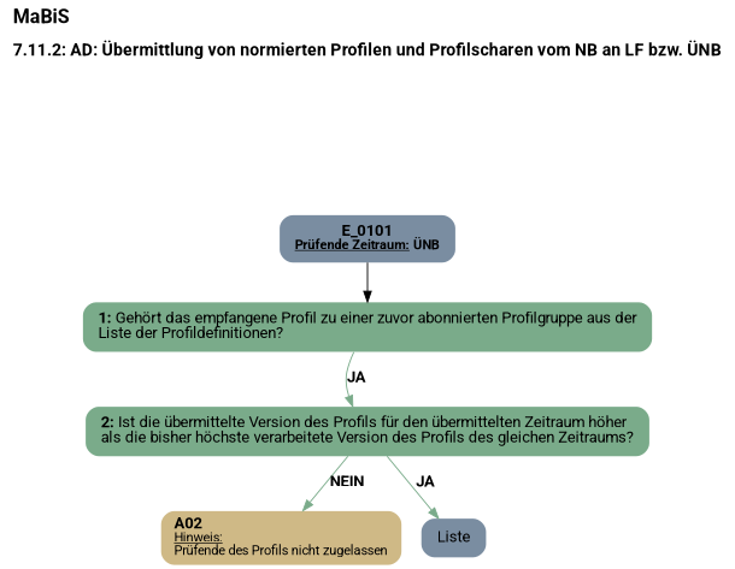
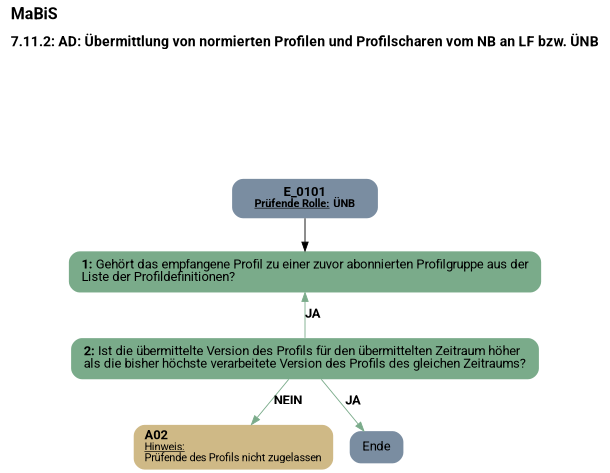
  digraph {
    concentrate=true
    fontname="Roboto, sans-serif"
    label=<<B><FONT POINT-SIZE="18">MaBiS</FONT></B><BR align="left"/><BR/><B><FONT POINT-SIZE="16">7.11.2: AD: Übermittlung von normierten Profilen und Profilscharen vom NB an LF bzw. ÜNB</FONT></B><BR align="left"/><BR/><BR/><BR/>>
    labelloc=t
    pack=true
    packmode=array
    rankdir=TB
    node [fillcolor="#7a8da1" fontname="Roboto, sans-serif" margin="0.2,0.12" penwidth=0.0 shape=box style="filled,rounded"]
    edge [color="#7aab8a" fontname="Roboto, sans-serif"]
-   n1 [label=<<B>E_0101</B><BR align="center"/><FONT point-size="12"><B><U>Prüfende Zeitraum:</U> ÜNB</B></FONT><BR align="center"/>>]
+   n1 [label=<<B>E_0101</B><BR align="center"/><FONT point-size="12"><B><U>Prüfende Rolle:</U> ÜNB</B></FONT><BR align="center"/>>]
    n2 [fillcolor="#7aab8a" label=<<B>1: </B>Gehört das empfangene Profil zu einer zuvor abonnierten Profilgruppe aus der<BR align="left"/>Liste der Profildefinitionen?<BR align="left"/>>]
    n3 [fillcolor="#7aab8a" label=<<B>2: </B>Ist die übermittelte Version des Profils für den übermittelten Zeitraum höher<BR align="left"/>als die bisher höchste verarbeitete Version des Profils des gleichen Zeitraums?<BR align="left"/>>]
    n4 [fillcolor="#cfb986" label=<<B>A02</B><BR align="left"/><FONT point-size="12"><U>Hinweis:</U><BR align="left"/>Prüfende des Profils nicht zugelassen<BR align="left"/></FONT>> margin="0.17,0.08"]
-   n5 [label=Liste]
+   n5 [label=Ende]
    n1 -> n2 [color="" fontname=""]
-   n2 -> n3 [label=<<B>JA</B>>]
+   n3 -> n2 [label=<<B>JA</B>>]
    n3 -> n4 [label=<<B>NEIN</B>>]
    n3 -> n5 [label=<<B>JA</B>>]
  }
